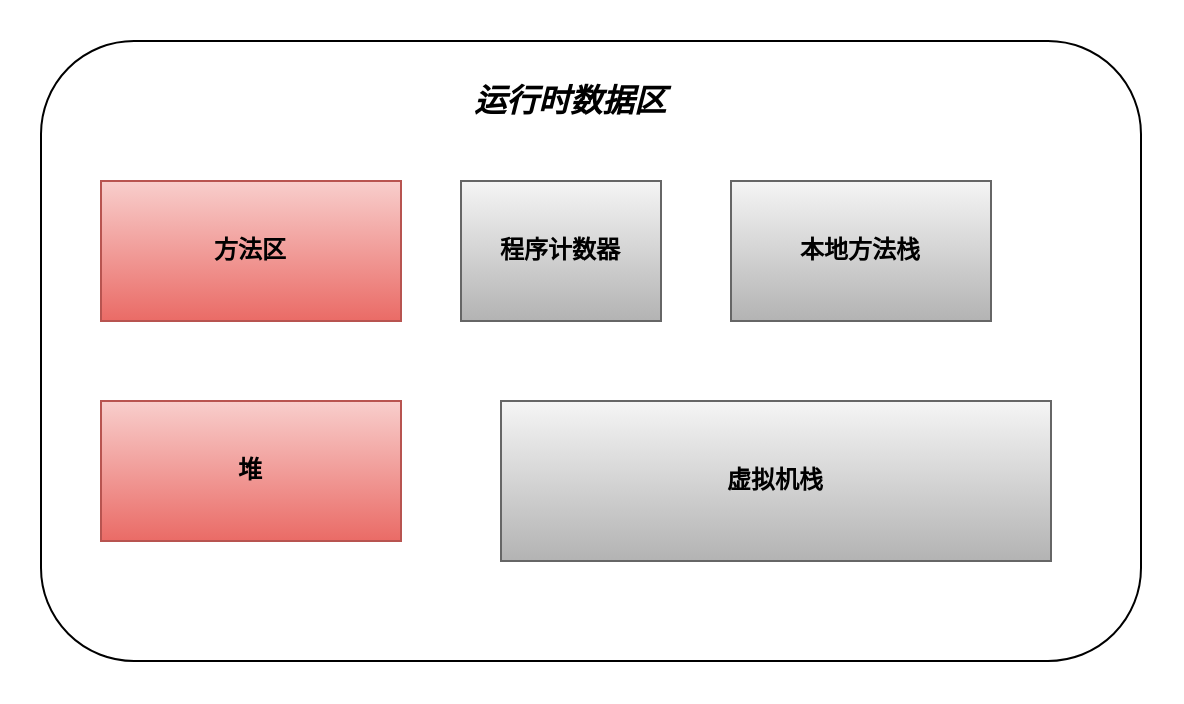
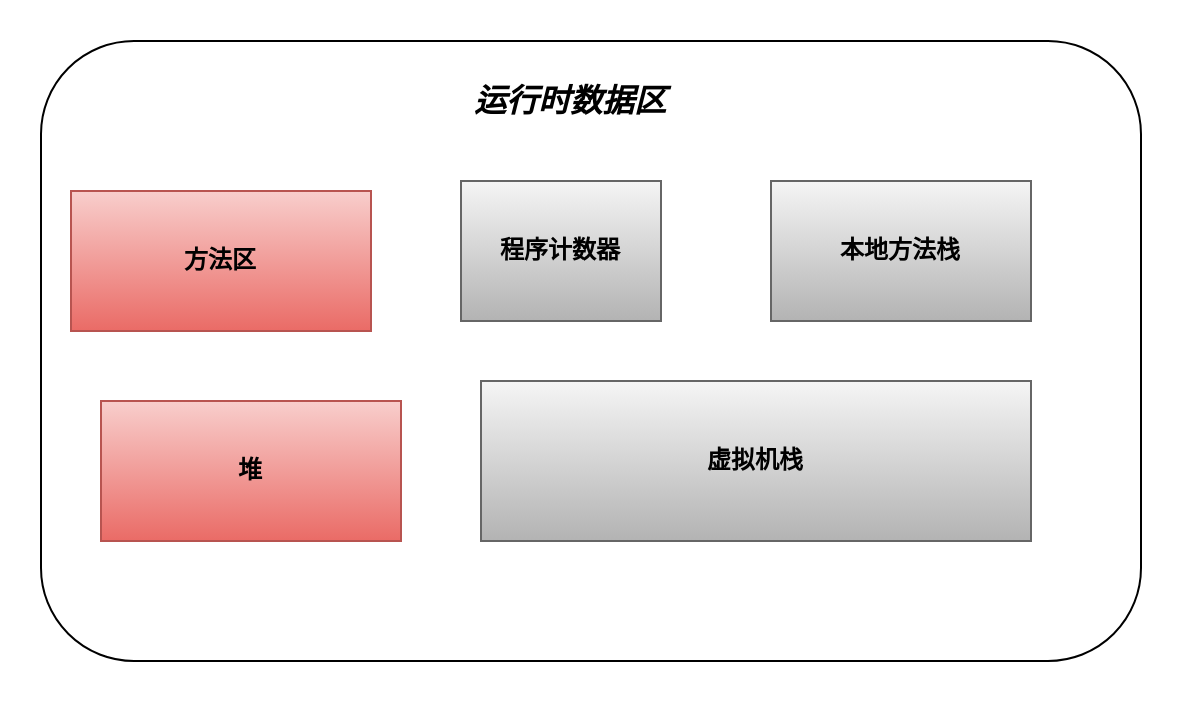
  <mxCell id="0" />
  <mxCell id="1" parent="0" />
  <mxCell id="2" value="" style="rounded=1;whiteSpace=wrap;html=1;align=center;fontStyle=1;" vertex="1" parent="1"><mxGeometry x="20" y="20" width="550" height="310" as="geometry" /></mxCell>
  <mxCell id="3" value="运行时数据区" style="text;html=1;align=center;verticalAlign=middle;whiteSpace=wrap;rounded=0;fontStyle=3;fontSize=16;" vertex="1" parent="1"><mxGeometry x="220" y="30" width="130" height="40" as="geometry" /></mxCell>
- <mxCell id="4" value="&lt;b&gt;方法区&lt;/b&gt;" style="rounded=0;whiteSpace=wrap;html=1;fillColor=#f8cecc;strokeColor=#b85450;gradientColor=#ea6b66;" vertex="1" parent="1"><mxGeometry x="50" y="90" width="150" height="70" as="geometry" /></mxCell>
+ <mxCell id="4" value="&lt;b&gt;方法区&lt;/b&gt;" style="rounded=0;whiteSpace=wrap;html=1;fillColor=#f8cecc;strokeColor=#b85450;gradientColor=#ea6b66;" vertex="1" parent="1"><mxGeometry x="35" y="95" width="150" height="70" as="geometry" /></mxCell>
  <mxCell id="5" value="&lt;b&gt;堆&lt;/b&gt;" style="rounded=0;whiteSpace=wrap;html=1;fillColor=#f8cecc;gradientColor=#ea6b66;strokeColor=#b85450;" vertex="1" parent="1"><mxGeometry x="50" y="200" width="150" height="70" as="geometry" /></mxCell>
  <mxCell id="6" value="&lt;span&gt;程序计数器&lt;/span&gt;" style="rounded=0;whiteSpace=wrap;html=1;fontStyle=1;fillColor=#f5f5f5;gradientColor=#b3b3b3;strokeColor=#666666;" vertex="1" parent="1"><mxGeometry x="230" y="90" width="100" height="70" as="geometry" /></mxCell>
- <mxCell id="7" value="虚拟机栈" style="rounded=0;whiteSpace=wrap;html=1;fontStyle=1;fillColor=#f5f5f5;gradientColor=#b3b3b3;strokeColor=#666666;" vertex="1" parent="1"><mxGeometry x="250" y="200" width="275" height="80" as="geometry" /></mxCell>
- <mxCell id="8" value="&lt;span&gt;本地方法栈&lt;/span&gt;" style="rounded=0;whiteSpace=wrap;html=1;fontStyle=1;fillColor=#f5f5f5;gradientColor=#b3b3b3;strokeColor=#666666;" vertex="1" parent="1"><mxGeometry x="365" y="90" width="130" height="70" as="geometry" /></mxCell>
+ <mxCell id="7" value="虚拟机栈" style="rounded=0;whiteSpace=wrap;html=1;fontStyle=1;fillColor=#f5f5f5;gradientColor=#b3b3b3;strokeColor=#666666;" vertex="1" parent="1"><mxGeometry x="240" y="190" width="275" height="80" as="geometry" /></mxCell>
+ <mxCell id="8" value="&lt;span&gt;本地方法栈&lt;/span&gt;" style="rounded=0;whiteSpace=wrap;html=1;fontStyle=1;fillColor=#f5f5f5;gradientColor=#b3b3b3;strokeColor=#666666;" vertex="1" parent="1"><mxGeometry x="385" y="90" width="130" height="70" as="geometry" /></mxCell>
